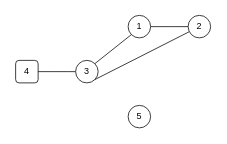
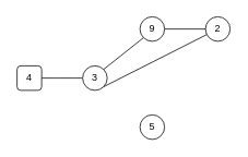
  <mxCell id="0" />
  <mxCell id="1" parent="0" />
  <mxCell id="2" style="edgeStyle=none;html=1;exitX=1;exitY=0.5;exitDx=0;exitDy=0;entryX=0;entryY=0.5;entryDx=0;entryDy=0;startArrow=none;startFill=0;endArrow=none;endFill=0;" parent="1" source="3" target="6" edge="1"><mxGeometry relative="1" as="geometry"><Array as="points"><mxPoint x="80" y="95" /></Array></mxGeometry></mxCell>
  <mxCell id="3" value="4" style="whiteSpace=wrap;html=1;aspect=fixed;rounded=1;" parent="1" vertex="1"><mxGeometry x="20" y="80" width="30" height="30" as="geometry" /></mxCell>
  <mxCell id="4" style="edgeStyle=none;html=1;exitX=1;exitY=0;exitDx=0;exitDy=0;entryX=0;entryY=1;entryDx=0;entryDy=0;startArrow=none;startFill=0;endArrow=none;endFill=0;" parent="1" source="6" target="8" edge="1"><mxGeometry relative="1" as="geometry" /></mxCell>
  <mxCell id="5" style="edgeStyle=none;html=1;exitX=1;exitY=1;exitDx=0;exitDy=0;startArrow=none;startFill=0;endArrow=none;endFill=0;" parent="1" source="6" target="9" edge="1"><mxGeometry relative="1" as="geometry" /></mxCell>
  <mxCell id="6" value="3&lt;br&gt;" style="ellipse;whiteSpace=wrap;html=1;aspect=fixed;" parent="1" vertex="1"><mxGeometry x="100" y="80" width="30" height="30" as="geometry" /></mxCell>
  <mxCell id="7" style="edgeStyle=none;html=1;exitX=1;exitY=0.5;exitDx=0;exitDy=0;entryX=0;entryY=0.5;entryDx=0;entryDy=0;startArrow=none;startFill=0;endArrow=none;endFill=0;" parent="1" source="8" target="9" edge="1"><mxGeometry relative="1" as="geometry"><Array as="points"><mxPoint x="220" y="35" /></Array></mxGeometry></mxCell>
- <mxCell id="8" value="1" style="ellipse;whiteSpace=wrap;html=1;aspect=fixed;" parent="1" vertex="1"><mxGeometry x="170" y="20" width="30" height="30" as="geometry" /></mxCell>
+ <mxCell id="8" value="9" style="ellipse;whiteSpace=wrap;html=1;aspect=fixed;" parent="1" vertex="1"><mxGeometry x="170" y="20" width="30" height="30" as="geometry" /></mxCell>
  <mxCell id="9" value="2" style="ellipse;whiteSpace=wrap;html=1;aspect=fixed;" parent="1" vertex="1"><mxGeometry x="250" y="20" width="30" height="30" as="geometry" /></mxCell>
  <mxCell id="10" value="5" style="ellipse;whiteSpace=wrap;html=1;aspect=fixed;" parent="1" vertex="1"><mxGeometry x="170" y="140" width="30" height="30" as="geometry" /></mxCell>
